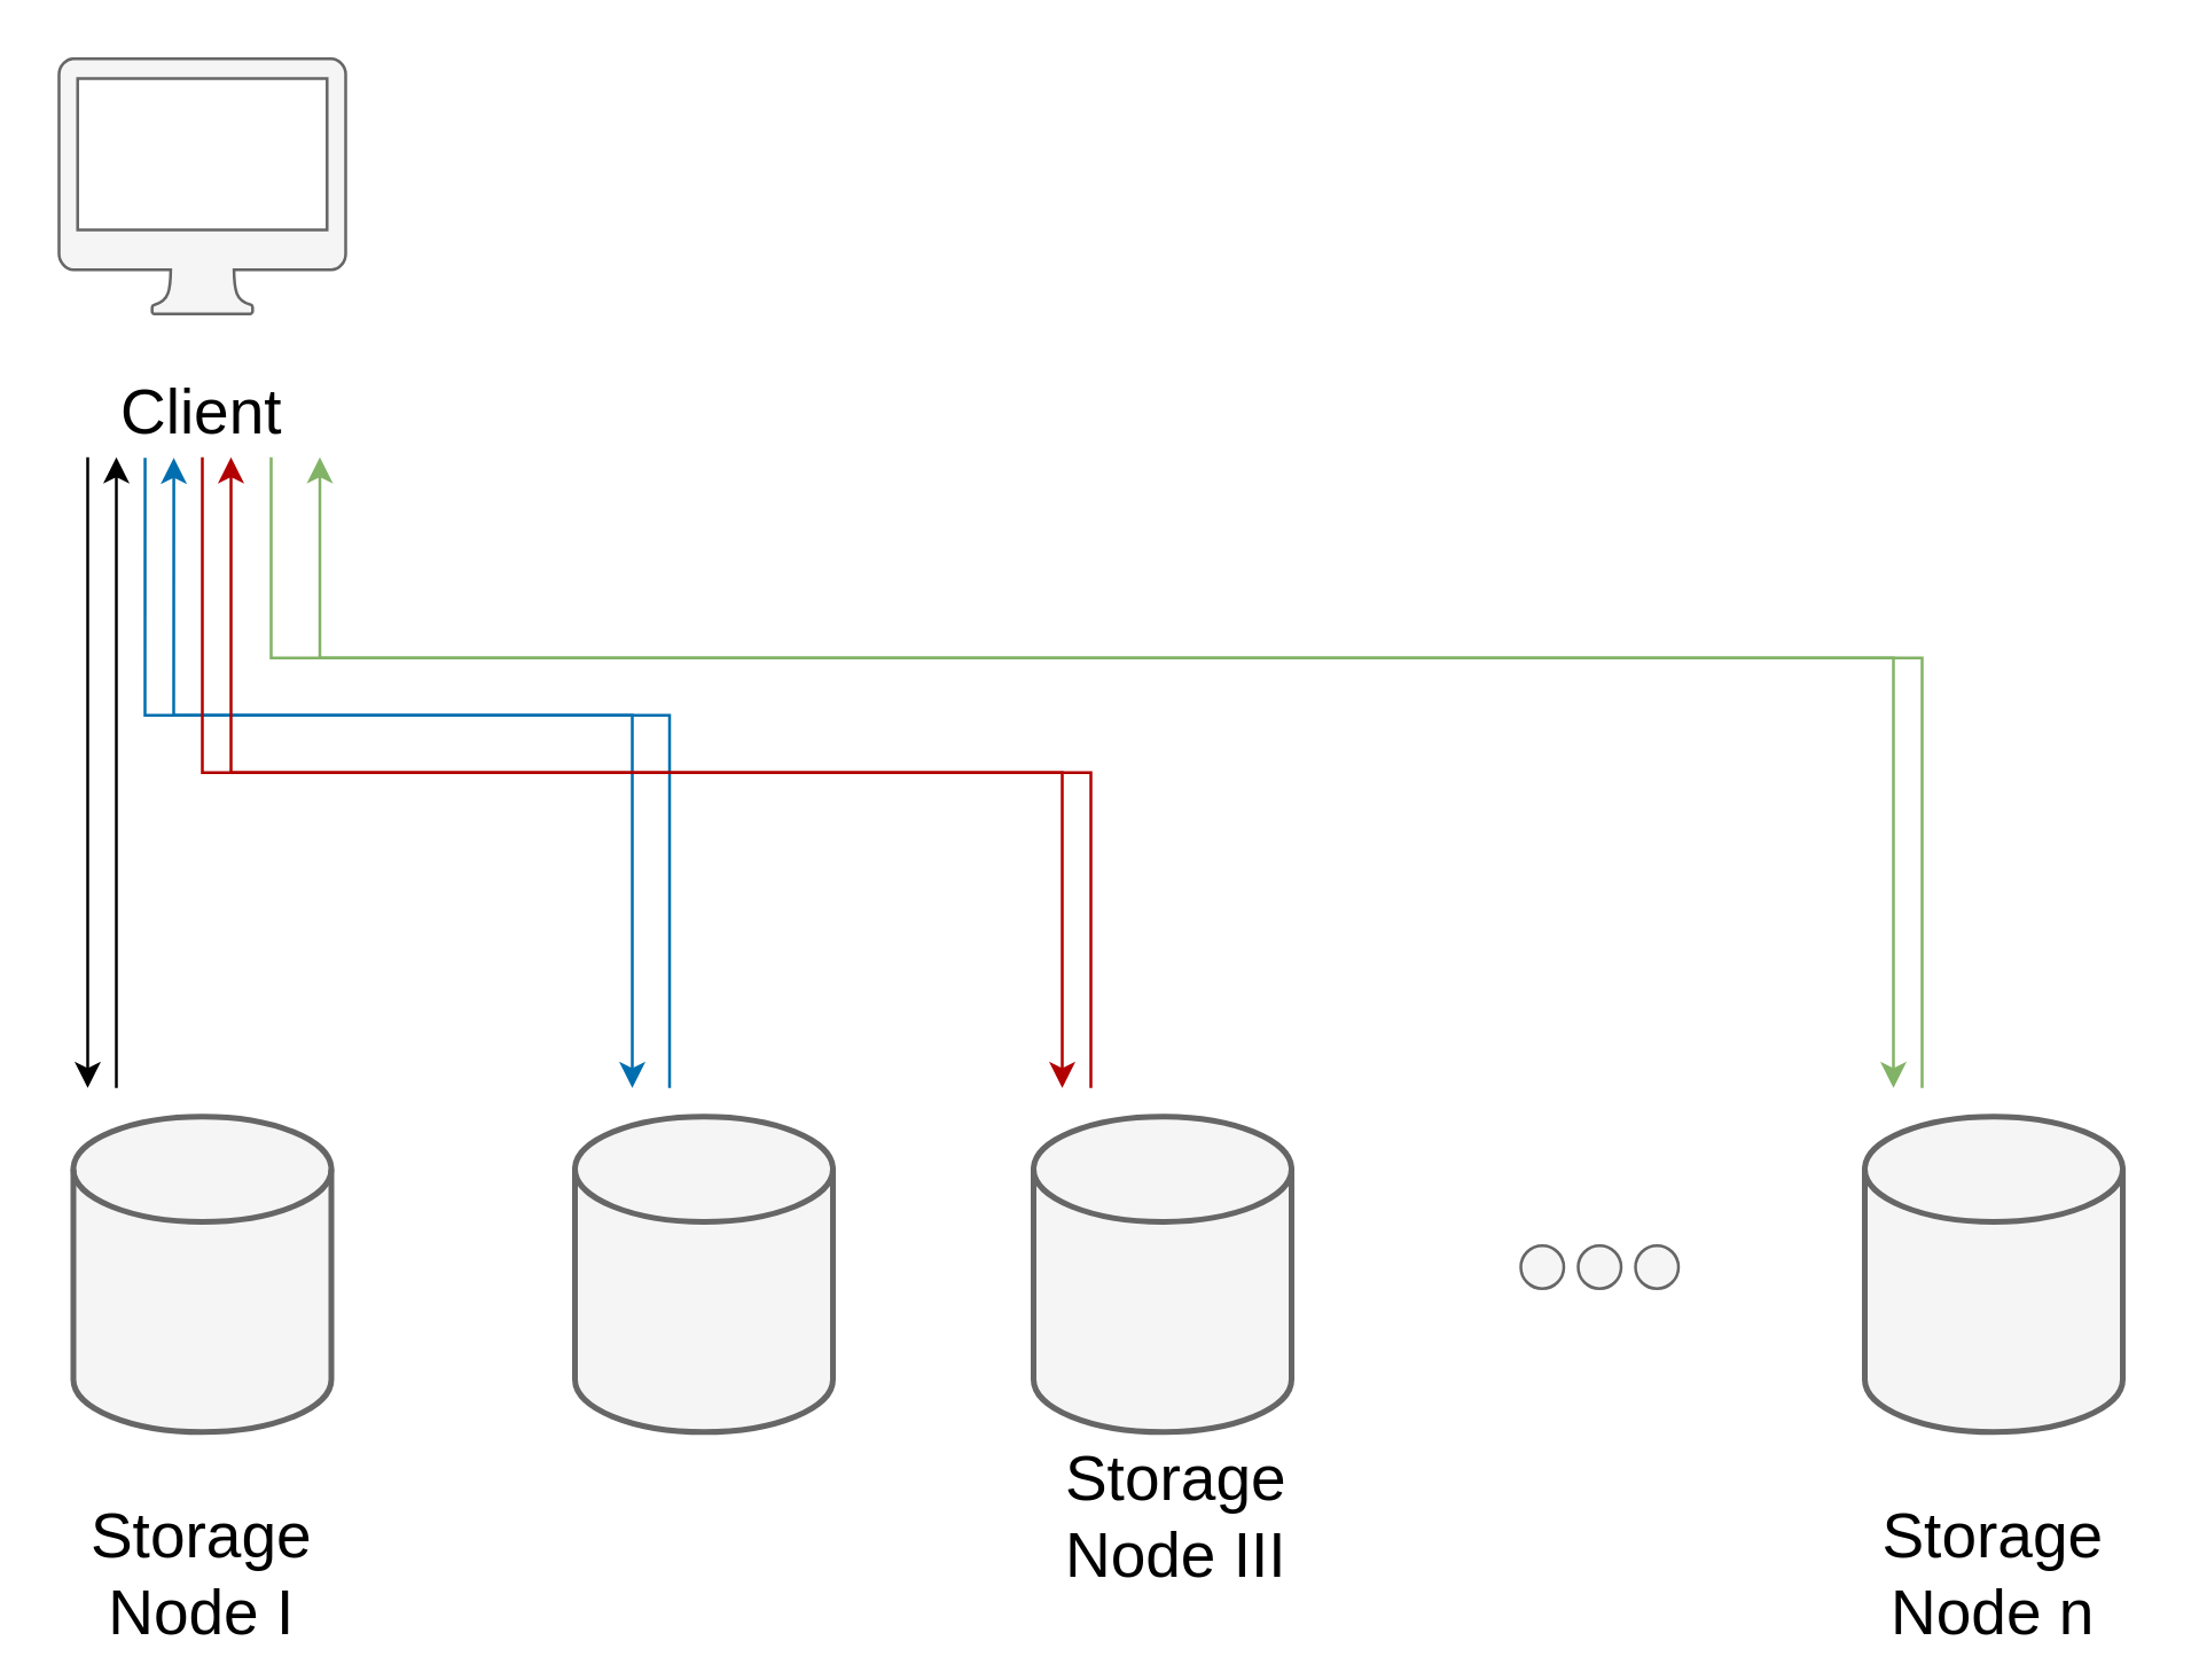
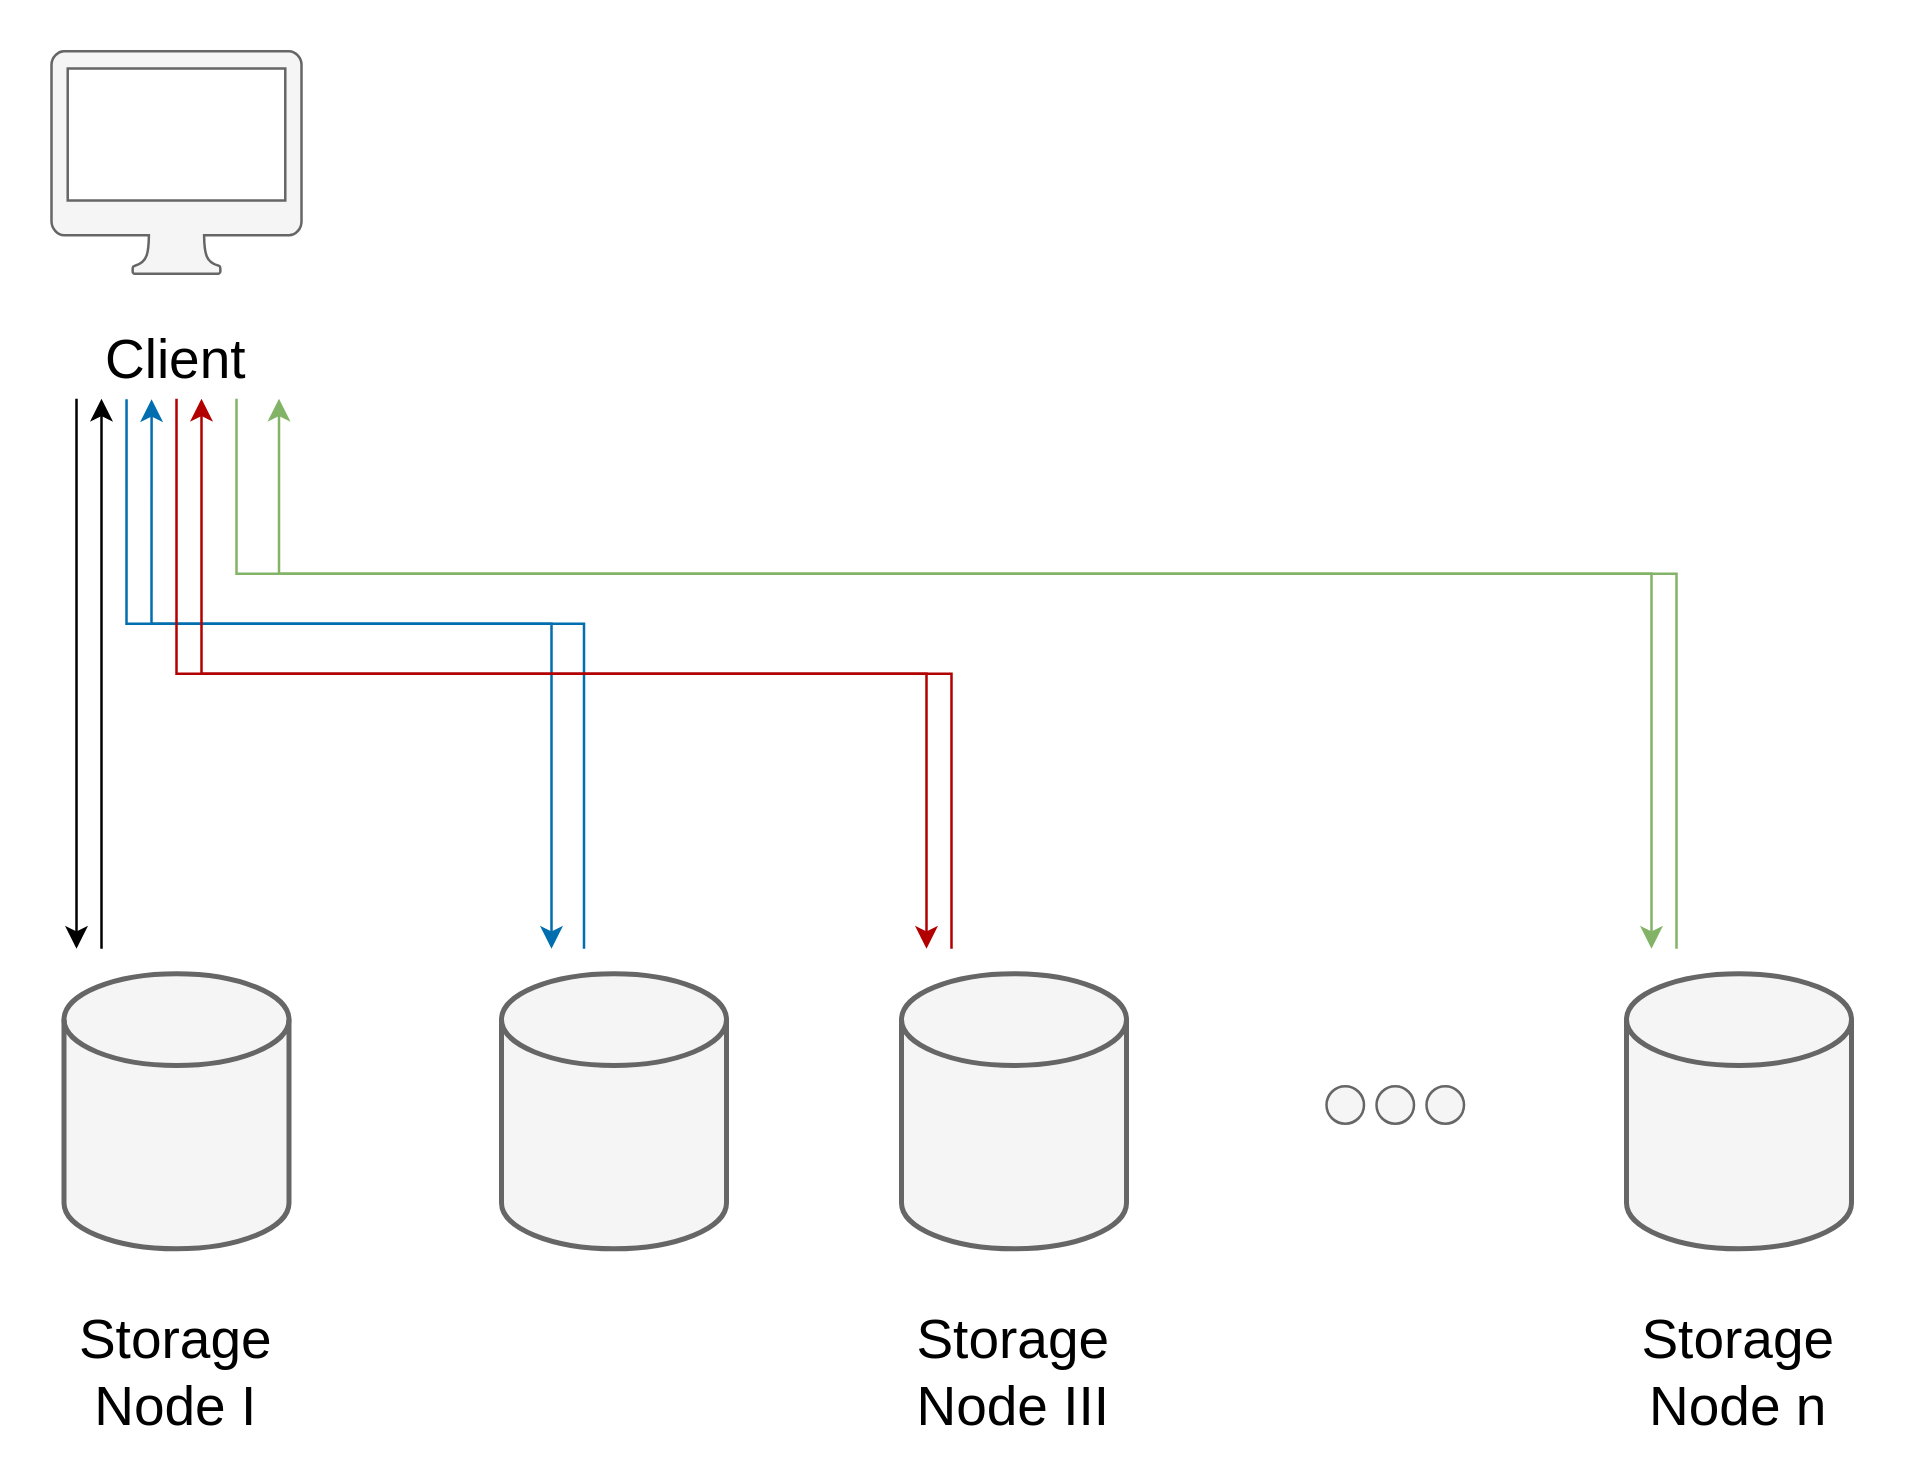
  <mxCell id="0" />
  <mxCell id="1" parent="0" />
  <mxCell id="2" value="" style="sketch=0;pointerEvents=1;shadow=0;dashed=0;html=1;strokeColor=#666666;fillColor=#f5f5f5;labelPosition=center;verticalLabelPosition=bottom;verticalAlign=top;outlineConnect=0;align=center;shape=mxgraph.office.devices.mac_client;fontColor=#333333;" vertex="1" parent="1"><mxGeometry x="20" y="20" width="100" height="89" as="geometry" /></mxCell>
  <mxCell id="3" value="" style="strokeWidth=2;html=1;shape=mxgraph.flowchart.database;whiteSpace=wrap;fillColor=#f5f5f5;fontColor=#333333;strokeColor=#666666;" vertex="1" parent="1"><mxGeometry x="25" y="389" width="90" height="110" as="geometry" /></mxCell>
  <mxCell id="4" value="" style="strokeWidth=2;html=1;shape=mxgraph.flowchart.database;whiteSpace=wrap;fillColor=#f5f5f5;fontColor=#333333;strokeColor=#666666;" vertex="1" parent="1"><mxGeometry x="200" y="389" width="90" height="110" as="geometry" /></mxCell>
  <mxCell id="5" value="" style="strokeWidth=2;html=1;shape=mxgraph.flowchart.database;whiteSpace=wrap;fillColor=#f5f5f5;fontColor=#333333;strokeColor=#666666;" vertex="1" parent="1"><mxGeometry x="360" y="389" width="90" height="110" as="geometry" /></mxCell>
  <mxCell id="6" value="" style="strokeWidth=2;html=1;shape=mxgraph.flowchart.database;whiteSpace=wrap;fillColor=#f5f5f5;fontColor=#333333;strokeColor=#666666;" vertex="1" parent="1"><mxGeometry x="650" y="389" width="90" height="110" as="geometry" /></mxCell>
  <mxCell id="7" value="" style="ellipse;whiteSpace=wrap;html=1;aspect=fixed;fillColor=#f5f5f5;fontColor=#333333;strokeColor=#666666;" vertex="1" parent="1"><mxGeometry x="530" y="434" width="15" height="15" as="geometry" /></mxCell>
  <mxCell id="8" value="" style="ellipse;whiteSpace=wrap;html=1;aspect=fixed;fillColor=#f5f5f5;fontColor=#333333;strokeColor=#666666;" vertex="1" parent="1"><mxGeometry x="550" y="434" width="15" height="15" as="geometry" /></mxCell>
  <mxCell id="9" value="" style="ellipse;whiteSpace=wrap;html=1;aspect=fixed;fillColor=#f5f5f5;fontColor=#333333;strokeColor=#666666;" vertex="1" parent="1"><mxGeometry x="570" y="434" width="15" height="15" as="geometry" /></mxCell>
  <mxCell id="10" value="&lt;font style=&quot;font-size: 22px;&quot;&gt;Client&lt;/font&gt;" style="text;strokeColor=none;align=center;fillColor=none;html=1;verticalAlign=middle;whiteSpace=wrap;rounded=0;" vertex="1" parent="1"><mxGeometry x="40" y="129" width="60" height="30" as="geometry" /></mxCell>
  <mxCell id="11" value="&lt;font style=&quot;font-size: 22px;&quot;&gt;Storage Node I&lt;/font&gt;" style="text;strokeColor=none;align=center;fillColor=none;html=1;verticalAlign=middle;whiteSpace=wrap;rounded=0;" vertex="1" parent="1"><mxGeometry x="20" y="534" width="100" height="30" as="geometry" /></mxCell>
- <mxCell id="12" value="&lt;font style=&quot;font-size: 22px;&quot;&gt;Storage Node III&lt;/font&gt;" style="text;strokeColor=none;align=center;fillColor=none;html=1;verticalAlign=middle;whiteSpace=wrap;rounded=0;" vertex="1" parent="1"><mxGeometry x="360" y="514" width="100" height="30" as="geometry" /></mxCell>
+ <mxCell id="12" value="&lt;font style=&quot;font-size: 22px;&quot;&gt;Storage Node III&lt;/font&gt;" style="text;strokeColor=none;align=center;fillColor=none;html=1;verticalAlign=middle;whiteSpace=wrap;rounded=0;" vertex="1" parent="1"><mxGeometry x="355" y="534" width="100" height="30" as="geometry" /></mxCell>
  <mxCell id="13" value="&lt;font style=&quot;font-size: 22px;&quot;&gt;Storage Node n&lt;/font&gt;" style="text;strokeColor=none;align=center;fillColor=none;html=1;verticalAlign=middle;whiteSpace=wrap;rounded=0;" vertex="1" parent="1"><mxGeometry x="645" y="534" width="100" height="30" as="geometry" /></mxCell>
  <mxCell id="14" value="" style="endArrow=classic;html=1;rounded=0;" edge="1" parent="1"><mxGeometry width="50" height="50" relative="1" as="geometry"><mxPoint x="30" y="159" as="sourcePoint" /><mxPoint x="30" y="379" as="targetPoint" /></mxGeometry></mxCell>
  <mxCell id="15" value="" style="endArrow=classic;html=1;rounded=0;" edge="1" parent="1"><mxGeometry width="50" height="50" relative="1" as="geometry"><mxPoint x="40" y="379" as="sourcePoint" /><mxPoint x="40" y="159" as="targetPoint" /></mxGeometry></mxCell>
  <mxCell id="16" value="" style="endArrow=classic;html=1;rounded=0;fillColor=#1ba1e2;strokeColor=#006EAF;exitX=0.167;exitY=1.006;exitDx=0;exitDy=0;exitPerimeter=0;" edge="1" parent="1" source="10"><mxGeometry width="50" height="50" relative="1" as="geometry"><mxPoint x="410" y="329" as="sourcePoint" /><mxPoint x="220" y="379" as="targetPoint" /><Array as="points"><mxPoint x="50" y="249" /><mxPoint x="220" y="249" /></Array></mxGeometry></mxCell>
  <mxCell id="17" value="" style="endArrow=classic;html=1;rounded=0;fillColor=#1ba1e2;strokeColor=#006EAF;exitX=0.617;exitY=1.1;exitDx=0;exitDy=0;exitPerimeter=0;entryX=0.334;entryY=1.006;entryDx=0;entryDy=0;entryPerimeter=0;" edge="1" parent="1" target="10"><mxGeometry width="50" height="50" relative="1" as="geometry"><mxPoint x="233" y="379" as="sourcePoint" /><mxPoint x="90" y="162" as="targetPoint" /><Array as="points"><mxPoint x="233" y="249" /><mxPoint x="60" y="249" /></Array></mxGeometry></mxCell>
  <mxCell id="18" value="" style="endArrow=classic;html=1;rounded=0;fillColor=#e51400;strokeColor=#B20000;exitX=0.167;exitY=1.006;exitDx=0;exitDy=0;exitPerimeter=0;" edge="1" parent="1"><mxGeometry width="50" height="50" relative="1" as="geometry"><mxPoint x="70" y="159" as="sourcePoint" /><mxPoint x="370" y="379" as="targetPoint" /><Array as="points"><mxPoint x="70" y="269" /><mxPoint x="370" y="269" /></Array></mxGeometry></mxCell>
  <mxCell id="19" value="" style="endArrow=classic;html=1;rounded=0;fillColor=#e51400;strokeColor=#B20000;exitX=0.167;exitY=1.006;exitDx=0;exitDy=0;exitPerimeter=0;" edge="1" parent="1"><mxGeometry width="50" height="50" relative="1" as="geometry"><mxPoint x="380" y="379" as="sourcePoint" /><mxPoint x="80" y="159" as="targetPoint" /><Array as="points"><mxPoint x="380" y="269" /><mxPoint x="80" y="269" /></Array></mxGeometry></mxCell>
  <mxCell id="20" value="" style="endArrow=classic;html=1;rounded=0;fillColor=#d5e8d4;strokeColor=#82b366;exitX=0.167;exitY=1.006;exitDx=0;exitDy=0;exitPerimeter=0;gradientColor=#97d077;" edge="1" parent="1"><mxGeometry width="50" height="50" relative="1" as="geometry"><mxPoint x="94" y="159" as="sourcePoint" /><mxPoint x="660" y="379" as="targetPoint" /><Array as="points"><mxPoint x="94" y="229" /><mxPoint x="660" y="229" /></Array></mxGeometry></mxCell>
  <mxCell id="21" value="" style="endArrow=classic;html=1;rounded=0;fillColor=#d5e8d4;strokeColor=#82b366;gradientColor=#97d077;" edge="1" parent="1"><mxGeometry width="50" height="50" relative="1" as="geometry"><mxPoint x="670" y="379" as="sourcePoint" /><mxPoint x="111" y="159" as="targetPoint" /><Array as="points"><mxPoint x="670" y="229" /><mxPoint x="111" y="229" /></Array></mxGeometry></mxCell>
